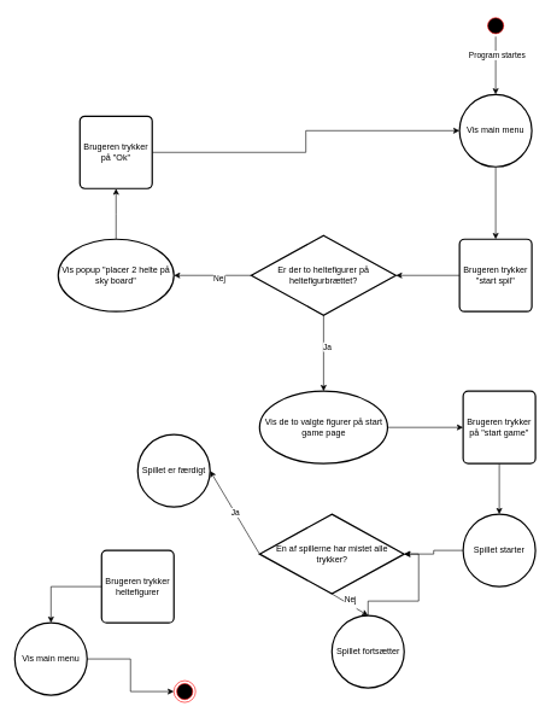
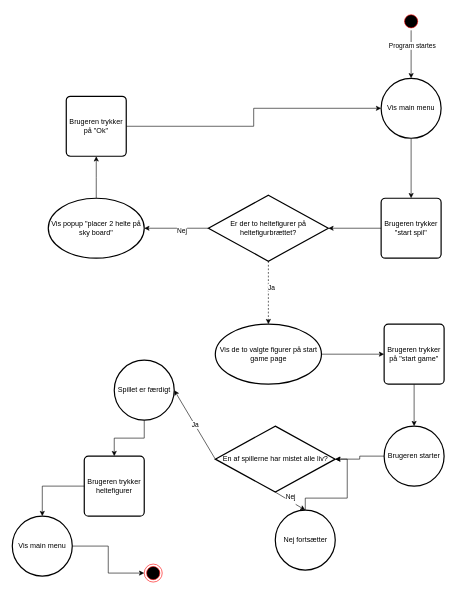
  <mxCell id="0" />
  <mxCell id="1" parent="0" />
  <mxCell id="2" value="" style="ellipse;html=1;shape=endState;fillColor=#000000;strokeColor=#ff0000;" vertex="1" parent="1"><mxGeometry x="240" y="940" width="30" height="30" as="geometry" /></mxCell>
  <mxCell id="3" style="edgeStyle=orthogonalEdgeStyle;rounded=0;orthogonalLoop=1;jettySize=auto;html=1;" edge="1" parent="1" source="5" target="7"><mxGeometry relative="1" as="geometry" /></mxCell>
  <mxCell id="4" value="&lt;div&gt;Program startes&lt;/div&gt;" style="edgeLabel;html=1;align=center;verticalAlign=middle;resizable=0;points=[];" vertex="1" connectable="0" parent="3"><mxGeometry x="-0.375" y="1" relative="1" as="geometry"><mxPoint as="offset" /></mxGeometry></mxCell>
  <mxCell id="5" value="" style="ellipse;html=1;shape=startState;fillColor=#000000;strokeColor=#ff0000;" vertex="1" parent="1"><mxGeometry x="670" y="20" width="30" height="30" as="geometry" /></mxCell>
  <mxCell id="6" style="edgeStyle=orthogonalEdgeStyle;rounded=0;orthogonalLoop=1;jettySize=auto;html=1;" edge="1" parent="1" source="7" target="11"><mxGeometry relative="1" as="geometry"><mxPoint x="660" y="280" as="targetPoint" /></mxGeometry></mxCell>
  <mxCell id="7" value="Vis main menu" style="strokeWidth=2;html=1;shape=mxgraph.flowchart.start_2;whiteSpace=wrap;" vertex="1" parent="1"><mxGeometry x="635" y="130" width="100" height="100" as="geometry" /></mxCell>
  <mxCell id="8" style="edgeStyle=orthogonalEdgeStyle;rounded=0;orthogonalLoop=1;jettySize=auto;html=1;" edge="1" parent="1" source="11" target="16"><mxGeometry relative="1" as="geometry"><mxPoint x="660" y="340" as="sourcePoint" /><mxPoint x="600" y="470" as="targetPoint" /></mxGeometry></mxCell>
  <mxCell id="9" style="edgeStyle=orthogonalEdgeStyle;rounded=0;orthogonalLoop=1;jettySize=auto;html=1;" edge="1" parent="1" source="10" target="21"><mxGeometry relative="1" as="geometry" /></mxCell>
  <mxCell id="10" value="Vis de to valgte figurer på start game page" style="strokeWidth=2;html=1;shape=mxgraph.flowchart.start_2;whiteSpace=wrap;" vertex="1" parent="1"><mxGeometry x="358.5" y="540" width="177" height="100" as="geometry" /></mxCell>
  <mxCell id="11" value="Brugeren trykker &quot;start spil&quot;" style="rounded=1;whiteSpace=wrap;html=1;absoluteArcSize=1;arcSize=14;strokeWidth=2;" vertex="1" parent="1"><mxGeometry x="635" y="330" width="100" height="100" as="geometry" /></mxCell>
  <mxCell id="12" style="edgeStyle=orthogonalEdgeStyle;rounded=0;orthogonalLoop=1;jettySize=auto;html=1;" edge="1" parent="1" source="16" target="18"><mxGeometry relative="1" as="geometry" /></mxCell>
  <mxCell id="13" value="Nej" style="edgeLabel;html=1;align=center;verticalAlign=middle;resizable=0;points=[];" vertex="1" connectable="0" parent="12"><mxGeometry x="-0.15" y="3" relative="1" as="geometry"><mxPoint as="offset" /></mxGeometry></mxCell>
- <mxCell id="14" style="edgeStyle=orthogonalEdgeStyle;rounded=0;orthogonalLoop=1;jettySize=auto;html=1;" edge="1" parent="1" source="16" target="10"><mxGeometry relative="1" as="geometry" /></mxCell>
+ <mxCell id="14" style="edgeStyle=orthogonalEdgeStyle;rounded=0;orthogonalLoop=1;jettySize=auto;html=1;dashed=1;" edge="1" parent="1" source="16" target="10"><mxGeometry relative="1" as="geometry" /></mxCell>
  <mxCell id="15" value="Ja" style="edgeLabel;html=1;align=center;verticalAlign=middle;resizable=0;points=[];" vertex="1" connectable="0" parent="14"><mxGeometry x="-0.185" y="4" relative="1" as="geometry"><mxPoint as="offset" /></mxGeometry></mxCell>
  <mxCell id="16" value="Er der to heltefigurer på heltefigurbrættet?" style="strokeWidth=2;html=1;shape=mxgraph.flowchart.decision;whiteSpace=wrap;" vertex="1" parent="1"><mxGeometry x="347" y="325" width="200" height="110" as="geometry" /></mxCell>
  <mxCell id="17" style="edgeStyle=orthogonalEdgeStyle;rounded=0;orthogonalLoop=1;jettySize=auto;html=1;" edge="1" parent="1" source="18"><mxGeometry relative="1" as="geometry"><mxPoint x="160" y="260" as="targetPoint" /></mxGeometry></mxCell>
  <mxCell id="18" value="Vis popup &quot;placer 2 helte på sky board&quot;" style="strokeWidth=2;html=1;shape=mxgraph.flowchart.start_2;whiteSpace=wrap;" vertex="1" parent="1"><mxGeometry x="80" y="330" width="160" height="100" as="geometry" /></mxCell>
  <mxCell id="19" style="edgeStyle=orthogonalEdgeStyle;rounded=0;orthogonalLoop=1;jettySize=auto;html=1;entryX=0;entryY=0.5;entryDx=0;entryDy=0;entryPerimeter=0;exitX=1;exitY=0.5;exitDx=0;exitDy=0;" edge="1" parent="1" source="23" target="7"><mxGeometry relative="1" as="geometry"><mxPoint x="250" y="210" as="sourcePoint" /></mxGeometry></mxCell>
  <mxCell id="20" style="edgeStyle=orthogonalEdgeStyle;rounded=0;orthogonalLoop=1;jettySize=auto;html=1;" edge="1" parent="1" source="21" target="22"><mxGeometry relative="1" as="geometry"><mxPoint x="690" y="680" as="targetPoint" /></mxGeometry></mxCell>
  <mxCell id="21" value="Brugeren trykker på &quot;start game&quot;" style="rounded=1;whiteSpace=wrap;html=1;absoluteArcSize=1;arcSize=14;strokeWidth=2;" vertex="1" parent="1"><mxGeometry x="640" y="540" width="100" height="100" as="geometry" /></mxCell>
- <mxCell id="22" value="Spillet starter" style="strokeWidth=2;html=1;shape=mxgraph.flowchart.start_2;whiteSpace=wrap;" vertex="1" parent="1"><mxGeometry x="640" y="710" width="100" height="100" as="geometry" /></mxCell>
+ <mxCell id="22" value="Brugeren starter" style="strokeWidth=2;html=1;shape=mxgraph.flowchart.start_2;whiteSpace=wrap;" vertex="1" parent="1"><mxGeometry x="640" y="710" width="100" height="100" as="geometry" /></mxCell>
  <mxCell id="23" value="Brugeren trykker på &quot;Ok&quot;" style="rounded=1;whiteSpace=wrap;html=1;absoluteArcSize=1;arcSize=14;strokeWidth=2;" vertex="1" parent="1"><mxGeometry x="110" y="160" width="100" height="100" as="geometry" /></mxCell>
  <mxCell id="24" value="Brugeren trykker heltefigurer " style="rounded=1;whiteSpace=wrap;html=1;absoluteArcSize=1;arcSize=14;strokeWidth=2;" vertex="1" parent="1"><mxGeometry x="140" y="760" width="100" height="100" as="geometry" /></mxCell>
- <mxCell id="25" value="En af spillerne har mistet alle trykker?" style="strokeWidth=2;html=1;shape=mxgraph.flowchart.decision;whiteSpace=wrap;" vertex="1" parent="1"><mxGeometry x="358.5" y="710" width="200" height="110" as="geometry" /></mxCell>
+ <mxCell id="25" value="En af spillerne har mistet alle liv?" style="strokeWidth=2;html=1;shape=mxgraph.flowchart.decision;whiteSpace=wrap;" vertex="1" parent="1"><mxGeometry x="358.5" y="710" width="200" height="110" as="geometry" /></mxCell>
  <mxCell id="26" style="edgeStyle=orthogonalEdgeStyle;rounded=0;orthogonalLoop=1;jettySize=auto;html=1;entryX=1;entryY=0.5;entryDx=0;entryDy=0;entryPerimeter=0;" edge="1" parent="1" source="22" target="25"><mxGeometry relative="1" as="geometry" /></mxCell>
  <mxCell id="27" value="" style="endArrow=classic;html=1;rounded=0;entryX=1;entryY=0.5;entryDx=0;entryDy=0;exitX=0;exitY=0.5;exitDx=0;exitDy=0;exitPerimeter=0;entryPerimeter=0;" edge="1" parent="1" source="25" target="34"><mxGeometry relative="1" as="geometry"><mxPoint x="430" y="720" as="sourcePoint" /><mxPoint x="250" y="690" as="targetPoint" /></mxGeometry></mxCell>
  <mxCell id="28" value="&lt;div&gt;Ja&lt;/div&gt;" style="edgeLabel;resizable=0;html=1;;align=center;verticalAlign=middle;" connectable="0" vertex="1" parent="27"><mxGeometry relative="1" as="geometry" /></mxCell>
  <mxCell id="29" style="edgeStyle=orthogonalEdgeStyle;rounded=0;orthogonalLoop=1;jettySize=auto;html=1;entryX=1;entryY=0.5;entryDx=0;entryDy=0;entryPerimeter=0;" edge="1" parent="1" source="30" target="25"><mxGeometry relative="1" as="geometry"><mxPoint x="610" y="800" as="targetPoint" /></mxGeometry></mxCell>
- <mxCell id="30" value="Spillet fortsætter" style="strokeWidth=2;html=1;shape=mxgraph.flowchart.start_2;whiteSpace=wrap;" vertex="1" parent="1"><mxGeometry x="458.5" y="850" width="100" height="100" as="geometry" /></mxCell>
+ <mxCell id="30" value="Nej fortsætter" style="strokeWidth=2;html=1;shape=mxgraph.flowchart.start_2;whiteSpace=wrap;" vertex="1" parent="1"><mxGeometry x="458.5" y="850" width="100" height="100" as="geometry" /></mxCell>
  <mxCell id="31" value="" style="endArrow=classic;html=1;rounded=0;entryX=0.5;entryY=0;entryDx=0;entryDy=0;exitX=0.5;exitY=1;exitDx=0;exitDy=0;exitPerimeter=0;entryPerimeter=0;" edge="1" parent="1" source="25" target="30"><mxGeometry relative="1" as="geometry"><mxPoint x="389" y="860" as="sourcePoint" /><mxPoint x="300" y="860" as="targetPoint" /></mxGeometry></mxCell>
  <mxCell id="32" value="&lt;div&gt;Nej&lt;/div&gt;&lt;div&gt;&lt;br&gt;&lt;/div&gt;" style="edgeLabel;resizable=0;html=1;;align=center;verticalAlign=middle;" connectable="0" vertex="1" parent="31"><mxGeometry relative="1" as="geometry" /></mxCell>
+ <mxCell id="33" style="edgeStyle=orthogonalEdgeStyle;rounded=0;orthogonalLoop=1;jettySize=auto;html=1;entryX=0.5;entryY=0;entryDx=0;entryDy=0;" edge="1" parent="1" source="34" target="24"><mxGeometry relative="1" as="geometry" /></mxCell>
  <mxCell id="34" value="&lt;div&gt;Spillet er færdigt&lt;/div&gt;" style="strokeWidth=2;html=1;shape=mxgraph.flowchart.start_2;whiteSpace=wrap;" vertex="1" parent="1"><mxGeometry x="190" y="600" width="100" height="100" as="geometry" /></mxCell>
  <mxCell id="35" style="edgeStyle=orthogonalEdgeStyle;rounded=0;orthogonalLoop=1;jettySize=auto;html=1;entryX=0;entryY=0.5;entryDx=0;entryDy=0;" edge="1" parent="1" source="36" target="2"><mxGeometry relative="1" as="geometry" /></mxCell>
  <mxCell id="36" value="Vis main menu" style="strokeWidth=2;html=1;shape=mxgraph.flowchart.start_2;whiteSpace=wrap;" vertex="1" parent="1"><mxGeometry x="20" y="860" width="100" height="100" as="geometry" /></mxCell>
  <mxCell id="37" style="edgeStyle=orthogonalEdgeStyle;rounded=0;orthogonalLoop=1;jettySize=auto;html=1;entryX=0.5;entryY=0;entryDx=0;entryDy=0;entryPerimeter=0;" edge="1" parent="1" source="24" target="36"><mxGeometry relative="1" as="geometry" /></mxCell>
